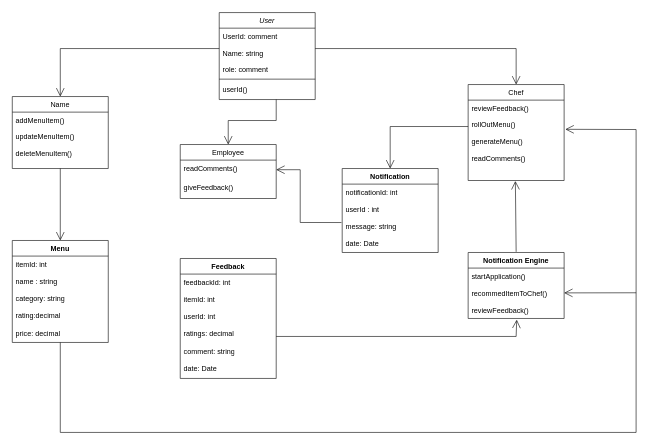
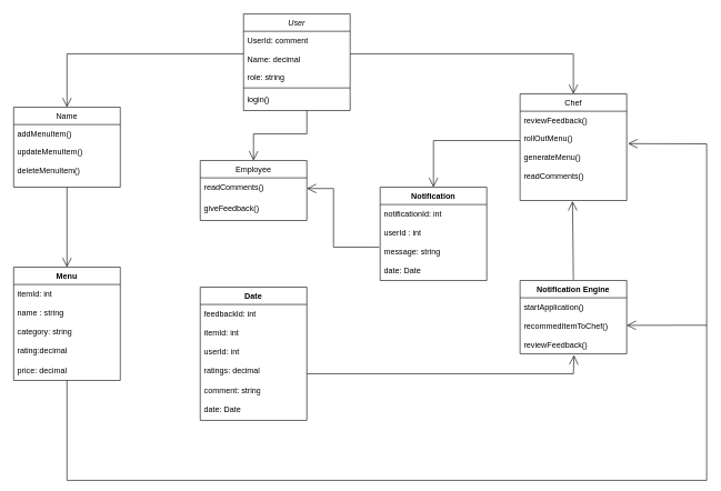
  <mxCell id="0" />
  <mxCell id="1" parent="0" />
  <mxCell id="2" value="User" style="swimlane;fontStyle=2;align=center;verticalAlign=top;childLayout=stackLayout;horizontal=1;startSize=26;horizontalStack=0;resizeParent=1;resizeLast=0;collapsible=1;marginBottom=0;rounded=0;shadow=0;strokeWidth=1;" parent="1" vertex="1"><mxGeometry x="365" y="20" width="160" height="145" as="geometry"><mxRectangle x="435" y="80" width="160" height="26" as="alternateBounds" /></mxGeometry></mxCell>
  <mxCell id="3" value="UserId: comment    " style="text;align=left;verticalAlign=top;spacingLeft=4;spacingRight=4;overflow=hidden;rotatable=0;points=[[0,0.5],[1,0.5]];portConstraint=eastwest;" parent="2" vertex="1"><mxGeometry y="26" width="160" height="29" as="geometry" /></mxCell>
  <mxCell id="4" value="" style="endArrow=open;endFill=1;endSize=12;html=1;rounded=0;entryX=0.5;entryY=0;entryDx=0;entryDy=0;" edge="1" parent="2" target="9"><mxGeometry width="160" relative="1" as="geometry"><mxPoint y="60" as="sourcePoint" /><mxPoint x="160" y="60" as="targetPoint" /><Array as="points"><mxPoint x="-265" y="60" /></Array></mxGeometry></mxCell>
- <mxCell id="5" value="Name: string" style="text;align=left;verticalAlign=top;spacingLeft=4;spacingRight=4;overflow=hidden;rotatable=0;points=[[0,0.5],[1,0.5]];portConstraint=eastwest;rounded=0;shadow=0;html=0;" parent="2" vertex="1"><mxGeometry y="55" width="160" height="26" as="geometry" /></mxCell>
- <mxCell id="6" value="role: comment" style="text;align=left;verticalAlign=top;spacingLeft=4;spacingRight=4;overflow=hidden;rotatable=0;points=[[0,0.5],[1,0.5]];portConstraint=eastwest;rounded=0;shadow=0;html=0;" parent="2" vertex="1"><mxGeometry y="81" width="160" height="26" as="geometry" /></mxCell>
+ <mxCell id="5" value="Name: decimal" style="text;align=left;verticalAlign=top;spacingLeft=4;spacingRight=4;overflow=hidden;rotatable=0;points=[[0,0.5],[1,0.5]];portConstraint=eastwest;rounded=0;shadow=0;html=0;" parent="2" vertex="1"><mxGeometry y="55" width="160" height="26" as="geometry" /></mxCell>
+ <mxCell id="6" value="role: string" style="text;align=left;verticalAlign=top;spacingLeft=4;spacingRight=4;overflow=hidden;rotatable=0;points=[[0,0.5],[1,0.5]];portConstraint=eastwest;rounded=0;shadow=0;html=0;" parent="2" vertex="1"><mxGeometry y="81" width="160" height="26" as="geometry" /></mxCell>
  <mxCell id="7" value="" style="line;html=1;strokeWidth=1;align=left;verticalAlign=middle;spacingTop=-1;spacingLeft=3;spacingRight=3;rotatable=0;labelPosition=right;points=[];portConstraint=eastwest;" parent="2" vertex="1"><mxGeometry y="107" width="160" height="8" as="geometry" /></mxCell>
- <mxCell id="8" value="userId()" style="text;align=left;verticalAlign=top;spacingLeft=4;spacingRight=4;overflow=hidden;rotatable=0;points=[[0,0.5],[1,0.5]];portConstraint=eastwest;" parent="2" vertex="1"><mxGeometry y="115" width="160" height="26" as="geometry" /></mxCell>
+ <mxCell id="8" value="login()" style="text;align=left;verticalAlign=top;spacingLeft=4;spacingRight=4;overflow=hidden;rotatable=0;points=[[0,0.5],[1,0.5]];portConstraint=eastwest;" parent="2" vertex="1"><mxGeometry y="115" width="160" height="26" as="geometry" /></mxCell>
  <mxCell id="9" value="Name" style="swimlane;fontStyle=0;align=center;verticalAlign=top;childLayout=stackLayout;horizontal=1;startSize=26;horizontalStack=0;resizeParent=1;resizeLast=0;collapsible=1;marginBottom=0;rounded=0;shadow=0;strokeWidth=1;" parent="1" vertex="1"><mxGeometry x="20" y="160" width="160" height="120" as="geometry"><mxRectangle x="90" y="200" width="160" height="26" as="alternateBounds" /></mxGeometry></mxCell>
  <mxCell id="10" value="addMenuItem()&#10;&#10;updateMenuItem()&#10;&#10;deleteMenuItem()" style="text;align=left;verticalAlign=top;spacingLeft=4;spacingRight=4;overflow=hidden;rotatable=0;points=[[0,0.5],[1,0.5]];portConstraint=eastwest;" parent="9" vertex="1"><mxGeometry y="26" width="160" height="94" as="geometry" /></mxCell>
  <mxCell id="11" value="Chef" style="swimlane;fontStyle=0;align=center;verticalAlign=top;childLayout=stackLayout;horizontal=1;startSize=26;horizontalStack=0;resizeParent=1;resizeLast=0;collapsible=1;marginBottom=0;rounded=0;shadow=0;strokeWidth=1;" parent="1" vertex="1"><mxGeometry x="780" y="140" width="160" height="160" as="geometry"><mxRectangle x="425" y="200" width="170" height="26" as="alternateBounds" /></mxGeometry></mxCell>
  <mxCell id="12" value="" style="line;html=1;strokeWidth=1;align=left;verticalAlign=middle;spacingTop=-1;spacingLeft=3;spacingRight=3;rotatable=0;labelPosition=right;points=[];portConstraint=eastwest;" parent="11" vertex="1"><mxGeometry y="26" width="160" as="geometry" /></mxCell>
  <mxCell id="13" value="" style="endArrow=open;endFill=1;endSize=12;html=1;rounded=0;entryX=0.5;entryY=0;entryDx=0;entryDy=0;" edge="1" parent="11" target="21"><mxGeometry width="160" relative="1" as="geometry"><mxPoint y="70" as="sourcePoint" /><mxPoint x="160" y="70" as="targetPoint" /><Array as="points"><mxPoint x="-130" y="70" /></Array></mxGeometry></mxCell>
  <mxCell id="14" value="reviewFeedback()&#10;&#10;rollOutMenu()&#10;&#10;generateMenu()&#10;&#10;readComments()" style="text;align=left;verticalAlign=top;spacingLeft=4;spacingRight=4;overflow=hidden;rotatable=0;points=[[0,0.5],[1,0.5]];portConstraint=eastwest;" parent="11" vertex="1"><mxGeometry y="26" width="160" height="134" as="geometry" /></mxCell>
  <mxCell id="15" value="Employee" style="swimlane;fontStyle=0;align=center;verticalAlign=top;childLayout=stackLayout;horizontal=1;startSize=26;horizontalStack=0;resizeParent=1;resizeLast=0;collapsible=1;marginBottom=0;rounded=0;shadow=0;strokeWidth=1;" parent="1" vertex="1"><mxGeometry x="300" y="240" width="160" height="90" as="geometry"><mxRectangle x="760" y="200" width="160" height="26" as="alternateBounds" /></mxGeometry></mxCell>
  <mxCell id="16" value="readComments()" style="text;align=left;verticalAlign=top;spacingLeft=4;spacingRight=4;overflow=hidden;rotatable=0;points=[[0,0.5],[1,0.5]];portConstraint=eastwest;" parent="15" vertex="1"><mxGeometry y="26" width="160" height="32" as="geometry" /></mxCell>
  <mxCell id="17" value="giveFeedback()" style="text;align=left;verticalAlign=top;spacingLeft=4;spacingRight=4;overflow=hidden;rotatable=0;points=[[0,0.5],[1,0.5]];portConstraint=eastwest;rounded=0;shadow=0;html=0;" parent="15" vertex="1"><mxGeometry y="58" width="160" height="26" as="geometry" /></mxCell>
  <mxCell id="18" value="Menu" style="swimlane;fontStyle=1;align=center;verticalAlign=top;childLayout=stackLayout;horizontal=1;startSize=26;horizontalStack=0;resizeParent=1;resizeParentMax=0;resizeLast=0;collapsible=1;marginBottom=0;whiteSpace=wrap;html=1;" parent="1" vertex="1"><mxGeometry x="20" y="400" width="160" height="170" as="geometry"><mxRectangle x="140" y="410" width="70" height="30" as="alternateBounds" /></mxGeometry></mxCell>
  <mxCell id="19" value="itemId: int&lt;div&gt;&lt;br&gt;&lt;div&gt;name : string&lt;/div&gt;&lt;div&gt;&lt;br&gt;&lt;/div&gt;&lt;div&gt;category: string&lt;br&gt;&lt;/div&gt;&lt;div&gt;&lt;br&gt;&lt;/div&gt;&lt;div&gt;rating:decimal&lt;/div&gt;&lt;div&gt;&lt;br&gt;&lt;/div&gt;&lt;div&gt;price: decimal&lt;/div&gt;&lt;div&gt;&lt;br&gt;&lt;/div&gt;&lt;/div&gt;" style="text;strokeColor=none;fillColor=none;align=left;verticalAlign=top;spacingLeft=4;spacingRight=4;overflow=hidden;rotatable=0;points=[[0,0.5],[1,0.5]];portConstraint=eastwest;whiteSpace=wrap;html=1;" parent="18" vertex="1"><mxGeometry y="26" width="160" height="144" as="geometry" /></mxCell>
  <mxCell id="20" value="" style="endArrow=open;endFill=1;endSize=12;html=1;rounded=0;entryX=1.013;entryY=0.363;entryDx=0;entryDy=0;entryPerimeter=0;" edge="1" parent="18" target="14"><mxGeometry width="160" relative="1" as="geometry"><mxPoint x="80" y="170" as="sourcePoint" /><mxPoint x="240" y="170" as="targetPoint" /><Array as="points"><mxPoint x="80" y="320" /><mxPoint x="1040" y="320" /><mxPoint x="1040" y="-185" /></Array></mxGeometry></mxCell>
  <mxCell id="21" value="Notification" style="swimlane;fontStyle=1;align=center;verticalAlign=top;childLayout=stackLayout;horizontal=1;startSize=26;horizontalStack=0;resizeParent=1;resizeParentMax=0;resizeLast=0;collapsible=1;marginBottom=0;whiteSpace=wrap;html=1;" parent="1" vertex="1"><mxGeometry x="570" y="280" width="160" height="140" as="geometry"><mxRectangle x="630" y="280" width="100" height="30" as="alternateBounds" /></mxGeometry></mxCell>
  <mxCell id="22" value="notificationId: int&lt;div&gt;&lt;br&gt;&lt;div&gt;userId : int&lt;/div&gt;&lt;div&gt;&lt;br&gt;&lt;/div&gt;&lt;div&gt;message: string&lt;/div&gt;&lt;div&gt;&lt;br&gt;&lt;/div&gt;&lt;div&gt;date: Date&lt;/div&gt;&lt;/div&gt;" style="text;strokeColor=none;fillColor=none;align=left;verticalAlign=top;spacingLeft=4;spacingRight=4;overflow=hidden;rotatable=0;points=[[0,0.5],[1,0.5]];portConstraint=eastwest;whiteSpace=wrap;html=1;" parent="21" vertex="1"><mxGeometry y="26" width="160" height="114" as="geometry" /></mxCell>
- <mxCell id="23" value="Feedback" style="swimlane;fontStyle=1;align=center;verticalAlign=top;childLayout=stackLayout;horizontal=1;startSize=26;horizontalStack=0;resizeParent=1;resizeParentMax=0;resizeLast=0;collapsible=1;marginBottom=0;whiteSpace=wrap;html=1;" vertex="1" parent="1"><mxGeometry x="300" y="430" width="160" height="200" as="geometry"><mxRectangle x="670" y="510" width="90" height="30" as="alternateBounds" /></mxGeometry></mxCell>
+ <mxCell id="23" value="Date" style="swimlane;fontStyle=1;align=center;verticalAlign=top;childLayout=stackLayout;horizontal=1;startSize=26;horizontalStack=0;resizeParent=1;resizeParentMax=0;resizeLast=0;collapsible=1;marginBottom=0;whiteSpace=wrap;html=1;" vertex="1" parent="1"><mxGeometry x="300" y="430" width="160" height="200" as="geometry"><mxRectangle x="670" y="510" width="90" height="30" as="alternateBounds" /></mxGeometry></mxCell>
  <mxCell id="24" value="feedbackId: int&lt;div&gt;&lt;br&gt;&lt;/div&gt;&lt;div&gt;itemId: int&lt;/div&gt;&lt;div&gt;&lt;br&gt;&lt;/div&gt;&lt;div&gt;userId: int&lt;/div&gt;&lt;div&gt;&lt;br&gt;&lt;/div&gt;&lt;div&gt;ratings: decimal&lt;/div&gt;&lt;div&gt;&lt;br&gt;&lt;/div&gt;&lt;div&gt;comment: string&lt;/div&gt;&lt;div&gt;&lt;br&gt;&lt;/div&gt;&lt;div&gt;date: Date&lt;/div&gt;" style="text;strokeColor=none;fillColor=none;align=left;verticalAlign=top;spacingLeft=4;spacingRight=4;overflow=hidden;rotatable=0;points=[[0,0.5],[1,0.5]];portConstraint=eastwest;whiteSpace=wrap;html=1;" vertex="1" parent="23"><mxGeometry y="26" width="160" height="174" as="geometry" /></mxCell>
  <mxCell id="25" value="Notification Engine" style="swimlane;fontStyle=1;align=center;verticalAlign=top;childLayout=stackLayout;horizontal=1;startSize=26;horizontalStack=0;resizeParent=1;resizeParentMax=0;resizeLast=0;collapsible=1;marginBottom=0;whiteSpace=wrap;html=1;" vertex="1" parent="1"><mxGeometry x="780" y="420" width="160" height="110" as="geometry"><mxRectangle x="370" y="400" width="180" height="30" as="alternateBounds" /></mxGeometry></mxCell>
  <mxCell id="26" value="startApplication()&lt;div&gt;&lt;br&gt;&lt;/div&gt;&lt;div&gt;recommedItemToChef()&lt;/div&gt;&lt;div&gt;&lt;br&gt;&lt;/div&gt;&lt;div&gt;reviewFeedback()&lt;/div&gt;&lt;div&gt;&lt;br&gt;&lt;/div&gt;&lt;div&gt;&lt;br&gt;&lt;/div&gt;" style="text;strokeColor=none;fillColor=none;align=left;verticalAlign=top;spacingLeft=4;spacingRight=4;overflow=hidden;rotatable=0;points=[[0,0.5],[1,0.5]];portConstraint=eastwest;whiteSpace=wrap;html=1;" vertex="1" parent="25"><mxGeometry y="26" width="160" height="84" as="geometry" /></mxCell>
  <mxCell id="27" value="" style="endArrow=open;endFill=1;endSize=12;html=1;rounded=0;entryX=0.5;entryY=0;entryDx=0;entryDy=0;" edge="1" parent="1" target="18"><mxGeometry width="160" relative="1" as="geometry"><mxPoint x="100" y="280" as="sourcePoint" /><mxPoint x="260" y="280" as="targetPoint" /></mxGeometry></mxCell>
  <mxCell id="28" value="" style="endArrow=open;endFill=1;endSize=12;html=1;rounded=0;entryX=0.506;entryY=1.024;entryDx=0;entryDy=0;entryPerimeter=0;" edge="1" parent="1" target="26"><mxGeometry width="160" relative="1" as="geometry"><mxPoint x="460" y="560" as="sourcePoint" /><mxPoint x="620" y="560" as="targetPoint" /><Array as="points"><mxPoint x="860" y="560" /></Array></mxGeometry></mxCell>
  <mxCell id="29" value="" style="endArrow=open;endFill=1;endSize=12;html=1;rounded=0;entryX=0.5;entryY=0;entryDx=0;entryDy=0;" edge="1" parent="1" target="15"><mxGeometry width="160" relative="1" as="geometry"><mxPoint x="460" y="165" as="sourcePoint" /><mxPoint x="620" y="165" as="targetPoint" /><Array as="points"><mxPoint x="460" y="200" /><mxPoint x="380" y="200" /></Array></mxGeometry></mxCell>
  <mxCell id="30" value="" style="endArrow=open;endFill=1;endSize=12;html=1;rounded=0;entryX=0.5;entryY=0;entryDx=0;entryDy=0;" edge="1" parent="1" target="11"><mxGeometry width="160" relative="1" as="geometry"><mxPoint x="525" y="80" as="sourcePoint" /><mxPoint x="860" y="80" as="targetPoint" /><Array as="points"><mxPoint x="860" y="80" /></Array></mxGeometry></mxCell>
  <mxCell id="31" value="" style="endArrow=open;endFill=1;endSize=12;html=1;rounded=0;entryX=0.492;entryY=1.007;entryDx=0;entryDy=0;entryPerimeter=0;" edge="1" parent="1" target="14"><mxGeometry width="160" relative="1" as="geometry"><mxPoint x="860" y="418.89" as="sourcePoint" /><mxPoint x="1020" y="418.89" as="targetPoint" /></mxGeometry></mxCell>
  <mxCell id="32" value="" style="endArrow=open;endFill=1;endSize=12;html=1;rounded=0;" edge="1" parent="1"><mxGeometry width="160" relative="1" as="geometry"><mxPoint x="1060" y="487.17" as="sourcePoint" /><mxPoint x="940" y="487.34" as="targetPoint" /></mxGeometry></mxCell>
  <mxCell id="33" value="" style="endArrow=open;endFill=1;endSize=12;html=1;rounded=0;entryX=1;entryY=0.5;entryDx=0;entryDy=0;exitX=-0.008;exitY=0.562;exitDx=0;exitDy=0;exitPerimeter=0;" edge="1" parent="1" source="22" target="16"><mxGeometry width="160" relative="1" as="geometry"><mxPoint x="568" y="360" as="sourcePoint" /><mxPoint x="580" y="400" as="targetPoint" /><Array as="points"><mxPoint x="500" y="370" /><mxPoint x="500" y="282" /></Array></mxGeometry></mxCell>
